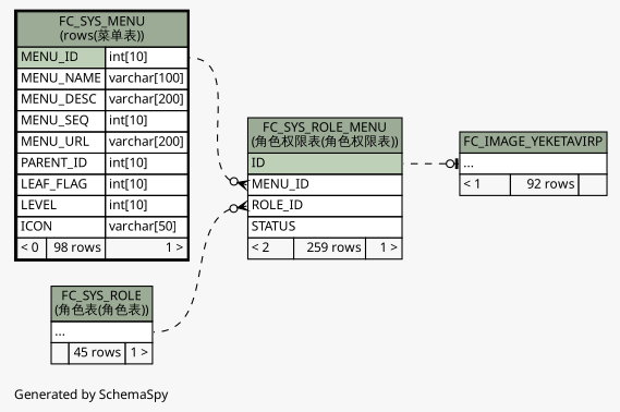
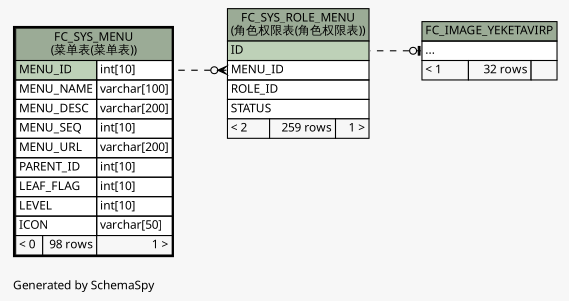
  digraph {
    bgcolor="#f7f7f7"
    fontname="Microsoft YaHei"
    fontsize=11
    label="\nGenerated by SchemaSpy"
    labeljust=l
    nodesep=0.18
    rankdir=RL
    ranksep=0.46
    node [fontname="Microsoft YaHei" fontsize=11 shape=plaintext]
    edge [arrowhead=none arrowsize=0.8 arrowtail=crowodot dir=back style=dashed]
-   n1 [label=<     <TABLE BORDER="0" CELLBORDER="1" CELLSPACING="0" BGCOLOR="#ffffff">       <TR><TD COLSPAN="3" BGCOLOR="#9bab96" ALIGN="CENTER">FC_IMAGE_YEKETAVIRP</TD></TR>       <TR><TD PORT="elipses" COLSPAN="3" ALIGN="LEFT">...</TD></TR>       <TR><TD ALIGN="LEFT" BGCOLOR="#f7f7f7">&lt; 1</TD><TD ALIGN="RIGHT" BGCOLOR="#f7f7f7">92 rows</TD><TD ALIGN="RIGHT" BGCOLOR="#f7f7f7">  </TD></TR>     </TABLE>>]
+   n1 [label=<     <TABLE BORDER="0" CELLBORDER="1" CELLSPACING="0" BGCOLOR="#ffffff">       <TR><TD COLSPAN="3" BGCOLOR="#9bab96" ALIGN="CENTER">FC_IMAGE_YEKETAVIRP</TD></TR>       <TR><TD PORT="elipses" COLSPAN="3" ALIGN="LEFT">...</TD></TR>       <TR><TD ALIGN="LEFT" BGCOLOR="#f7f7f7">&lt; 1</TD><TD ALIGN="RIGHT" BGCOLOR="#f7f7f7">32 rows</TD><TD ALIGN="RIGHT" BGCOLOR="#f7f7f7">  </TD></TR>     </TABLE>>]
    n2 [label=<     <TABLE BORDER="0" CELLBORDER="1" CELLSPACING="0" BGCOLOR="#ffffff">       <TR><TD COLSPAN="3" BGCOLOR="#9bab96" ALIGN="CENTER">FC_SYS_ROLE_MENU<br/>(角色权限表(角色权限表))</TD></TR>       <TR><TD PORT="ID" COLSPAN="3" BGCOLOR="#bed1b8" ALIGN="LEFT">ID</TD></TR>       <TR><TD PORT="MENU_ID" COLSPAN="3" ALIGN="LEFT">MENU_ID</TD></TR>       <TR><TD PORT="ROLE_ID" COLSPAN="3" ALIGN="LEFT">ROLE_ID</TD></TR>       <TR><TD PORT="STATUS" COLSPAN="3" ALIGN="LEFT">STATUS</TD></TR>       <TR><TD ALIGN="LEFT" BGCOLOR="#f7f7f7">&lt; 2</TD><TD ALIGN="RIGHT" BGCOLOR="#f7f7f7">259 rows</TD><TD ALIGN="RIGHT" BGCOLOR="#f7f7f7">1 &gt;</TD></TR>     </TABLE>>]
-   n3 [label=<     <TABLE BORDER="2" CELLBORDER="1" CELLSPACING="0" BGCOLOR="#ffffff">       <TR><TD COLSPAN="3" BGCOLOR="#9bab96" ALIGN="CENTER">FC_SYS_MENU<br/>(rows(菜单表))</TD></TR>       <TR><TD PORT="MENU_ID" COLSPAN="2" BGCOLOR="#bed1b8" ALIGN="LEFT">MENU_ID</TD><TD PORT="MENU_ID.type" ALIGN="LEFT">int[10]</TD></TR>       <TR><TD PORT="MENU_NAME" COLSPAN="2" ALIGN="LEFT">MENU_NAME</TD><TD PORT="MENU_NAME.type" ALIGN="LEFT">varchar[100]</TD></TR>       <TR><TD PORT="MENU_DESC" COLSPAN="2" ALIGN="LEFT">MENU_DESC</TD><TD PORT="MENU_DESC.type" ALIGN="LEFT">varchar[200]</TD></TR>       <TR><TD PORT="MENU_SEQ" COLSPAN="2" ALIGN="LEFT">MENU_SEQ</TD><TD PORT="MENU_SEQ.type" ALIGN="LEFT">int[10]</TD></TR>       <TR><TD PORT="MENU_URL" COLSPAN="2" ALIGN="LEFT">MENU_URL</TD><TD PORT="MENU_URL.type" ALIGN="LEFT">varchar[200]</TD></TR>       <TR><TD PORT="PARENT_ID" COLSPAN="2" ALIGN="LEFT">PARENT_ID</TD><TD PORT="PARENT_ID.type" ALIGN="LEFT">int[10]</TD></TR>       <TR><TD PORT="LEAF_FLAG" COLSPAN="2" ALIGN="LEFT">LEAF_FLAG</TD><TD PORT="LEAF_FLAG.type" ALIGN="LEFT">int[10]</TD></TR>       <TR><TD PORT="LEVEL" COLSPAN="2" ALIGN="LEFT">LEVEL</TD><TD PORT="LEVEL.type" ALIGN="LEFT">int[10]</TD></TR>       <TR><TD PORT="ICON" COLSPAN="2" ALIGN="LEFT">ICON</TD><TD PORT="ICON.type" ALIGN="LEFT">varchar[50]</TD></TR>       <TR><TD ALIGN="LEFT" BGCOLOR="#f7f7f7">&lt; 0</TD><TD ALIGN="RIGHT" BGCOLOR="#f7f7f7">98 rows</TD><TD ALIGN="RIGHT" BGCOLOR="#f7f7f7">1 &gt;</TD></TR>     </TABLE>>]
-   n4 [label=<     <TABLE BORDER="0" CELLBORDER="1" CELLSPACING="0" BGCOLOR="#ffffff">       <TR><TD COLSPAN="3" BGCOLOR="#9bab96" ALIGN="CENTER">FC_SYS_ROLE<br/>(角色表(角色表))</TD></TR>       <TR><TD PORT="elipses" COLSPAN="3" ALIGN="LEFT">...</TD></TR>       <TR><TD ALIGN="LEFT" BGCOLOR="#f7f7f7">  </TD><TD ALIGN="RIGHT" BGCOLOR="#f7f7f7">45 rows</TD><TD ALIGN="RIGHT" BGCOLOR="#f7f7f7">1 &gt;</TD></TR>     </TABLE>>]
+   n3 [label=<     <TABLE BORDER="2" CELLBORDER="1" CELLSPACING="0" BGCOLOR="#ffffff">       <TR><TD COLSPAN="3" BGCOLOR="#9bab96" ALIGN="CENTER">FC_SYS_MENU<br/>(菜单表(菜单表))</TD></TR>       <TR><TD PORT="MENU_ID" COLSPAN="2" BGCOLOR="#bed1b8" ALIGN="LEFT">MENU_ID</TD><TD PORT="MENU_ID.type" ALIGN="LEFT">int[10]</TD></TR>       <TR><TD PORT="MENU_NAME" COLSPAN="2" ALIGN="LEFT">MENU_NAME</TD><TD PORT="MENU_NAME.type" ALIGN="LEFT">varchar[100]</TD></TR>       <TR><TD PORT="MENU_DESC" COLSPAN="2" ALIGN="LEFT">MENU_DESC</TD><TD PORT="MENU_DESC.type" ALIGN="LEFT">varchar[200]</TD></TR>       <TR><TD PORT="MENU_SEQ" COLSPAN="2" ALIGN="LEFT">MENU_SEQ</TD><TD PORT="MENU_SEQ.type" ALIGN="LEFT">int[10]</TD></TR>       <TR><TD PORT="MENU_URL" COLSPAN="2" ALIGN="LEFT">MENU_URL</TD><TD PORT="MENU_URL.type" ALIGN="LEFT">varchar[200]</TD></TR>       <TR><TD PORT="PARENT_ID" COLSPAN="2" ALIGN="LEFT">PARENT_ID</TD><TD PORT="PARENT_ID.type" ALIGN="LEFT">int[10]</TD></TR>       <TR><TD PORT="LEAF_FLAG" COLSPAN="2" ALIGN="LEFT">LEAF_FLAG</TD><TD PORT="LEAF_FLAG.type" ALIGN="LEFT">int[10]</TD></TR>       <TR><TD PORT="LEVEL" COLSPAN="2" ALIGN="LEFT">LEVEL</TD><TD PORT="LEVEL.type" ALIGN="LEFT">int[10]</TD></TR>       <TR><TD PORT="ICON" COLSPAN="2" ALIGN="LEFT">ICON</TD><TD PORT="ICON.type" ALIGN="LEFT">varchar[50]</TD></TR>       <TR><TD ALIGN="LEFT" BGCOLOR="#f7f7f7">&lt; 0</TD><TD ALIGN="RIGHT" BGCOLOR="#f7f7f7">98 rows</TD><TD ALIGN="RIGHT" BGCOLOR="#f7f7f7">1 &gt;</TD></TR>     </TABLE>>]
    n1 -> n2 [arrowtail=teeodot headport="ID:e" tailport="elipses:w"]
    n2 -> n3 [headport="MENU_ID.type:e" tailport="MENU_ID:w"]
-   n2 -> n4 [headport="elipses:e" tailport="ROLE_ID:w"]
  }
